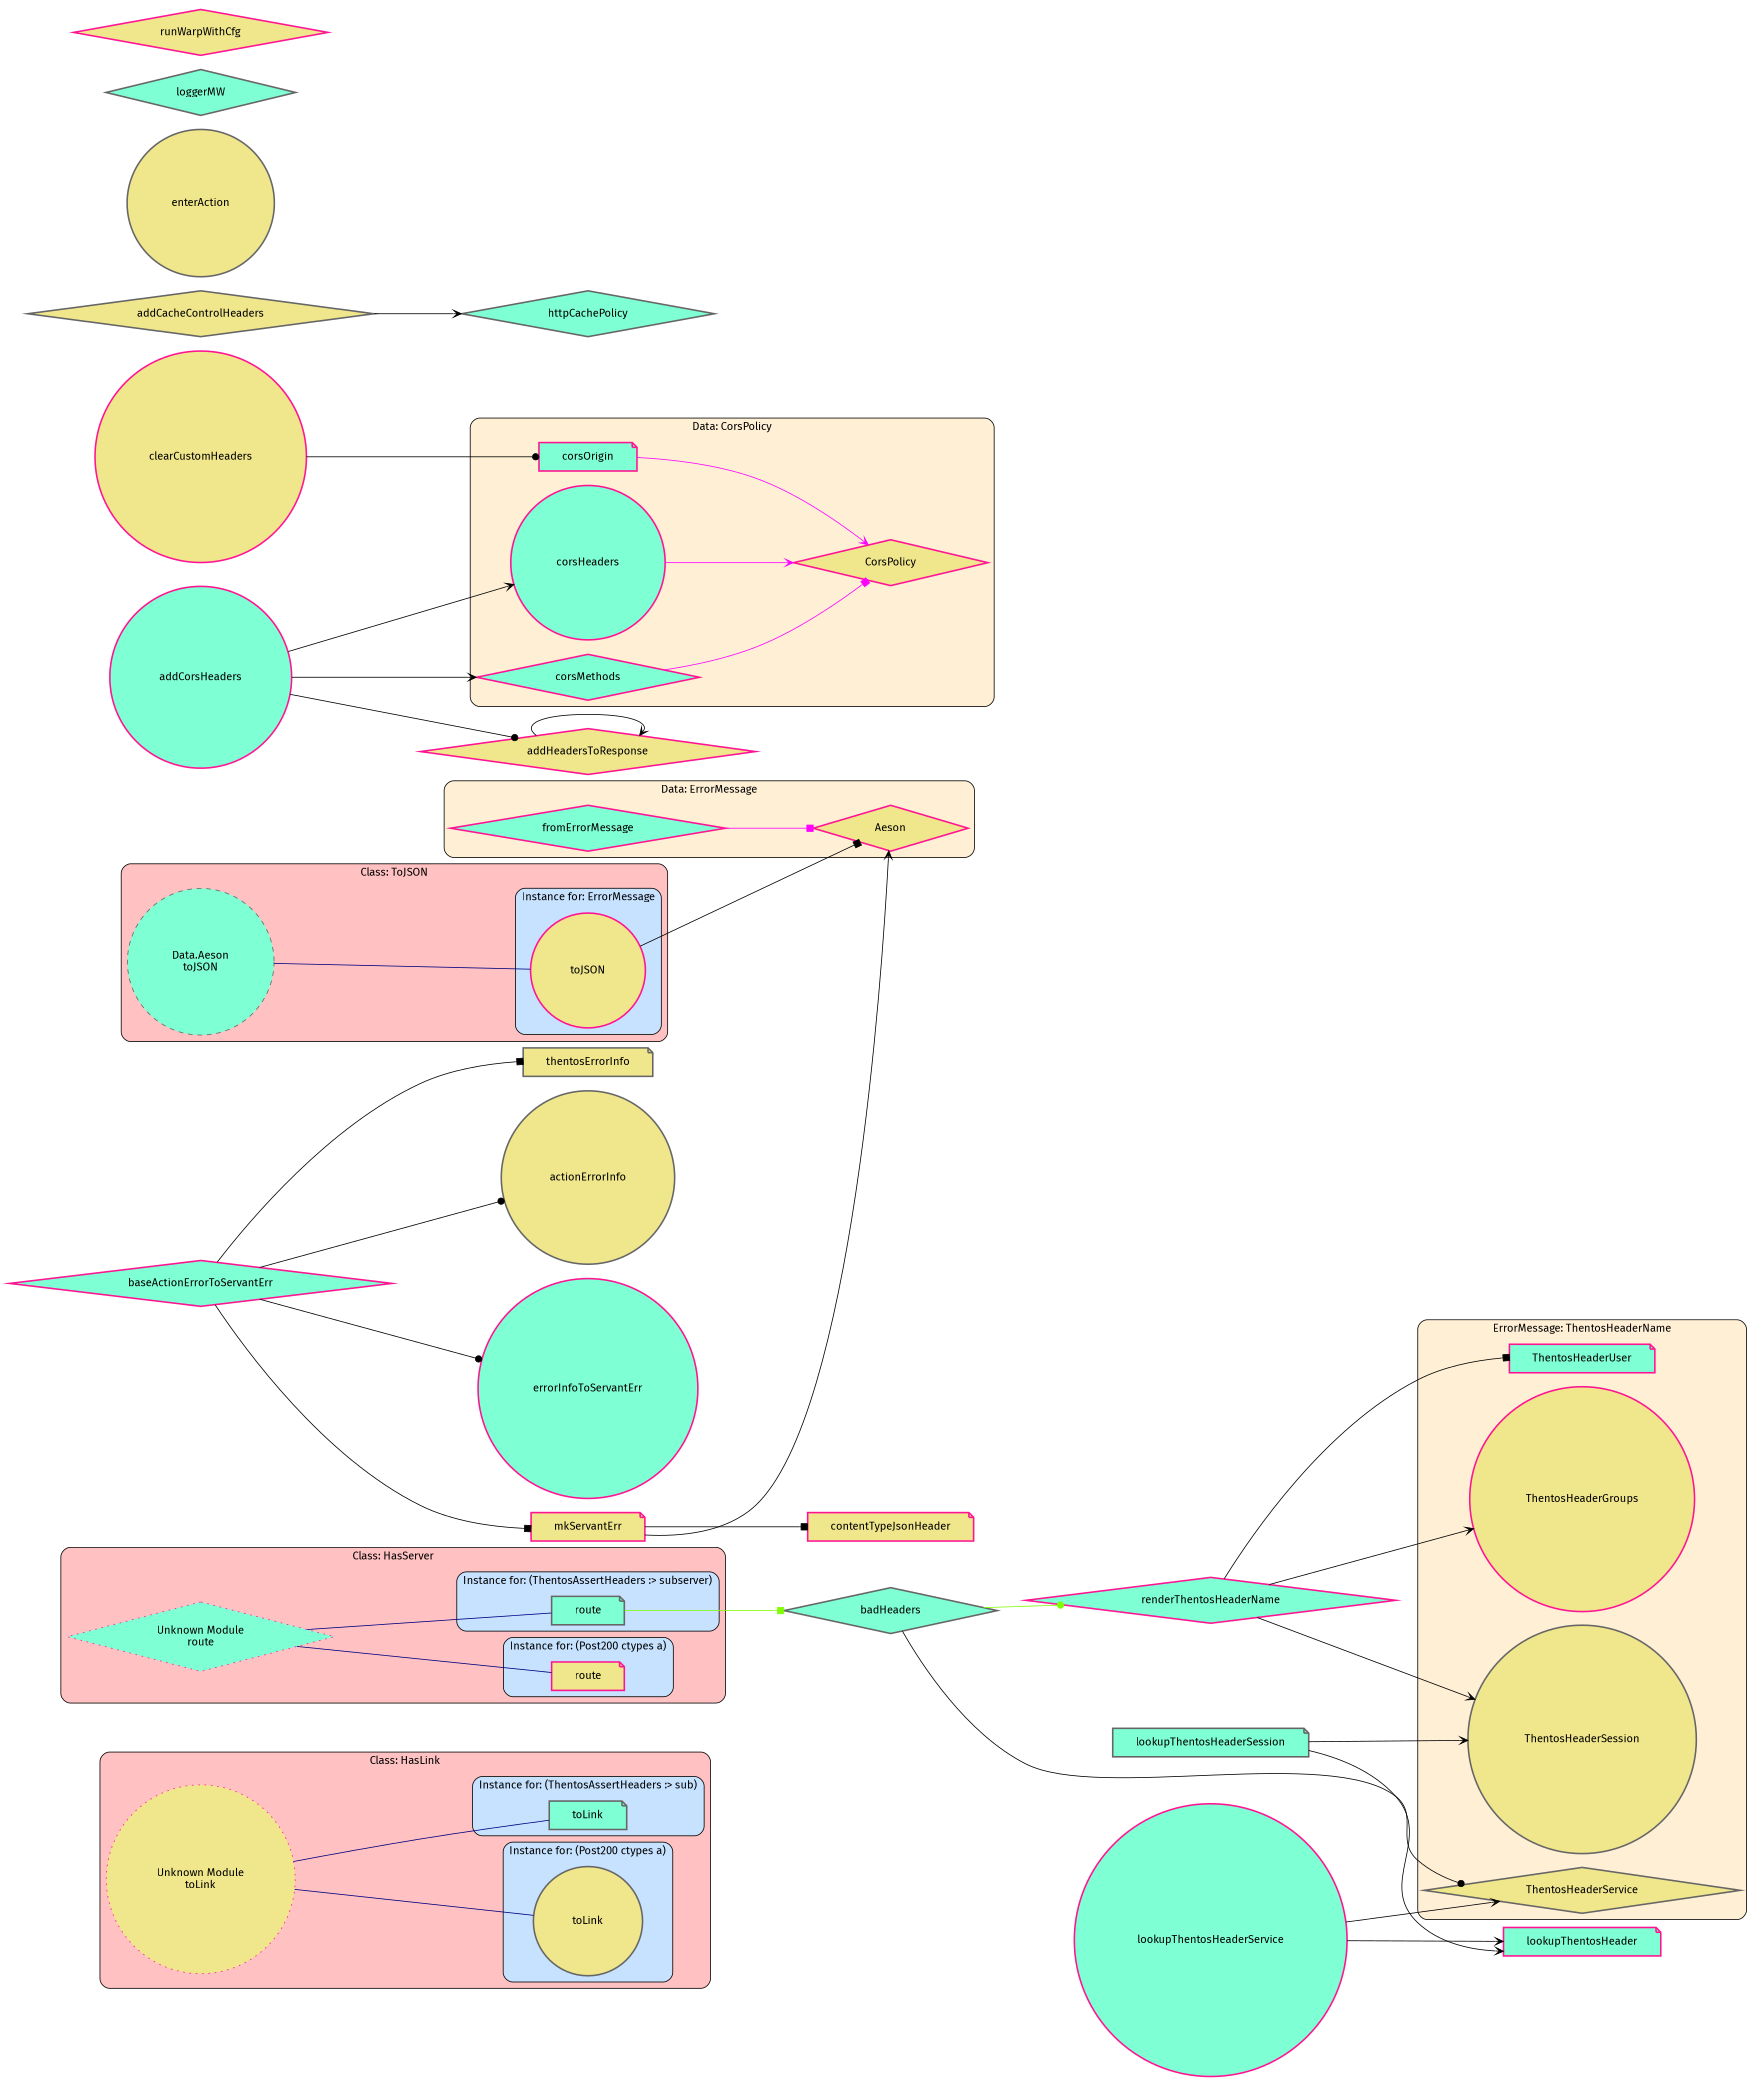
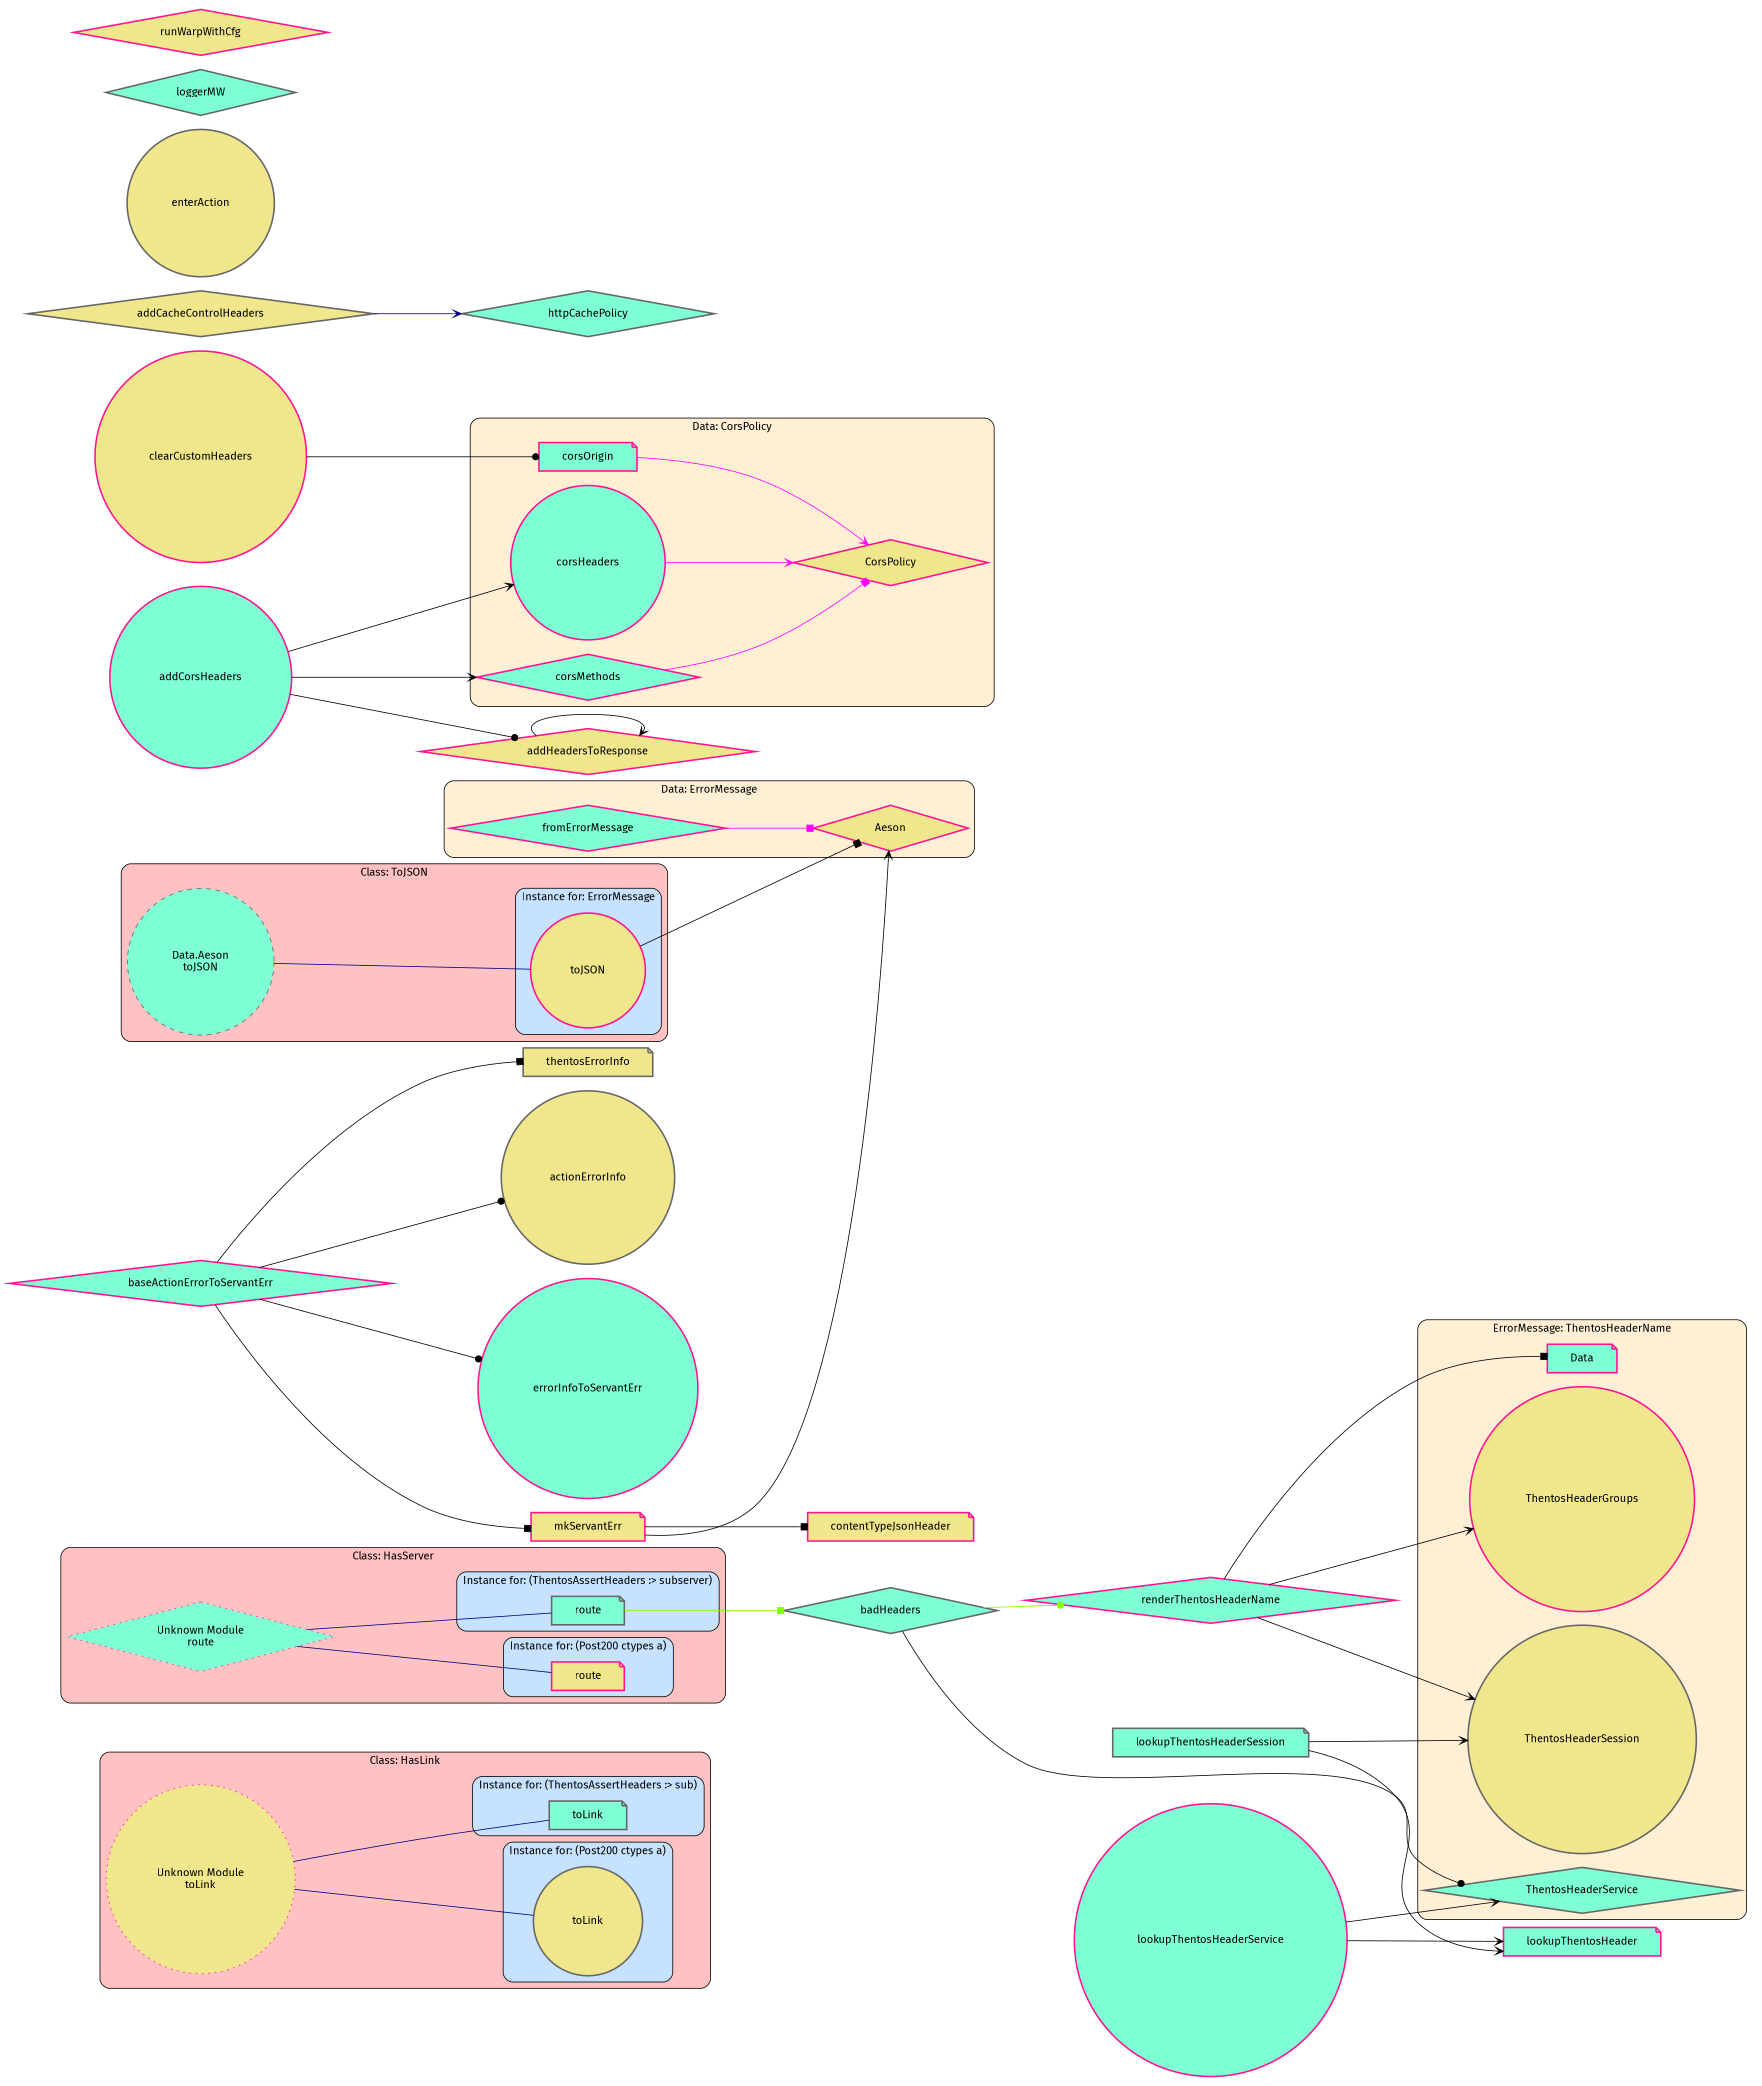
  digraph {
    fontname="Fira Sans"
    rankdir=LR
    node [color=deeppink fillcolor=aquamarine fontname="Fira Sans" margin="0.4,0.1" shape=diamond style="filled,bold"]
    edge [color=black fontname="Fira Sans" penwidth=1 arrowhead=vee]
    n1 [color=gray40 fillcolor=khaki label=toLink shape=circle]
    n2 [color=gray40 label=toLink shape=note]
    n3 [fillcolor=khaki label="Unknown Module\ntoLink" shape=circle style="filled,dotted"]
    n4 [fillcolor=khaki label=route shape=note]
    n5 [color=gray40 label=route shape=note]
    n6 [label="Unknown Module\nroute" style="filled,dotted"]
    n7 [fillcolor=khaki label=toJSON shape=circle]
    n8 [color=gray40 label="Data.Aeson\ntoJSON" shape=circle style="filled,dashed"]
    n9 [fillcolor=khaki label=CorsPolicy]
    n10 [label=corsHeaders shape=circle]
    n11 [label=corsMethods]
    n12 [label=corsOrigin shape=note]
    n13 [fillcolor=khaki label=Aeson]
    n14 [label=fromErrorMessage]
    n15 [fillcolor=khaki label=ThentosHeaderGroups shape=circle]
-   n16 [color=gray40 fillcolor=khaki label=ThentosHeaderService]
+   n16 [color=gray40 label=ThentosHeaderService]
    n17 [color=gray40 fillcolor=khaki label=ThentosHeaderSession shape=circle]
-   n18 [label=ThentosHeaderUser shape=note]
+   n18 [label=Data shape=note]
    n19 [color=gray40 label=badHeaders]
    n20 [label=renderThentosHeaderName]
    n21 [color=gray40 fillcolor=khaki label=actionErrorInfo shape=circle]
    n22 [color=gray40 fillcolor=khaki label=addCacheControlHeaders]
    n23 [color=gray40 label=httpCachePolicy]
    n24 [fillcolor=khaki label=addHeadersToResponse]
    n25 [label=addCorsHeaders shape=circle]
    n26 [label=baseActionErrorToServantErr]
    n27 [label=errorInfoToServantErr shape=circle]
    n28 [fillcolor=khaki label=mkServantErr shape=note]
    n29 [color=gray40 fillcolor=khaki label=thentosErrorInfo shape=note]
    n30 [fillcolor=khaki label=contentTypeJsonHeader shape=note]
    n31 [fillcolor=khaki label=clearCustomHeaders shape=circle]
    n32 [color=gray40 fillcolor=khaki label=enterAction shape=circle]
    n33 [color=gray40 label=loggerMW]
    n34 [label=lookupThentosHeader shape=note]
    n35 [label=lookupThentosHeaderService shape=circle]
    n36 [color=gray40 label=lookupThentosHeaderSession shape=note]
    n37 [fillcolor=khaki label=runWarpWithCfg]
    subgraph cluster_1 {
      fillcolor=rosybrown1
      label="Class: HasLink"
      style="filled,rounded"
      n3
      subgraph cluster_2 {
        fillcolor=slategray1
        label="Instance for: (Post200 ctypes a)"
        style="filled,rounded"
        n1
      }
      subgraph cluster_3 {
        fillcolor=slategray1
        label="Instance for: (ThentosAssertHeaders :> sub)"
        style="filled,rounded"
        n2
      }
    }
    subgraph cluster_4 {
      fillcolor=rosybrown1
      label="Class: HasServer"
      style="filled,rounded"
      n6
      subgraph cluster_5 {
        fillcolor=slategray1
        label="Instance for: (Post200 ctypes a)"
        style="filled,rounded"
        n4
      }
      subgraph cluster_6 {
        fillcolor=slategray1
        label="Instance for: (ThentosAssertHeaders :> subserver)"
        style="filled,rounded"
        n5
      }
    }
    subgraph cluster_7 {
      fillcolor=rosybrown1
      label="Class: ToJSON"
      style="filled,rounded"
      n8
      subgraph cluster_8 {
        fillcolor=slategray1
        label="Instance for: ErrorMessage"
        style="filled,rounded"
        n7
      }
    }
    subgraph cluster_9 {
      fillcolor=papayawhip
      label="Data: CorsPolicy"
      style="filled,rounded"
      n9
      n10
      n11
      n12
    }
    subgraph cluster_10 {
      fillcolor=papayawhip
      label="Data: ErrorMessage"
      style="filled,rounded"
      n13
      n14
    }
    subgraph cluster_11 {
      fillcolor=papayawhip
      label="ErrorMessage: ThentosHeaderName"
      style="filled,rounded"
      n15
      n16
      n17
      n18
    }
    n3 -> n1 [color=navy dir=none arrowhead=""]
    n3 -> n2 [color=navy dir=none arrowhead=""]
    n5 -> n19 [arrowhead=box color=chartreuse]
    n6 -> n4 [color=navy dir=none arrowhead=""]
    n6 -> n5 [color=navy dir=none arrowhead=""]
    n7 -> n13 [arrowhead=box]
    n8 -> n7 [color=navy dir=none arrowhead=""]
    n10 -> n9 [arrowtail=odot color=magenta]
    n11 -> n9 [arrowhead=box arrowtail=odot color=magenta]
    n12 -> n9 [arrowtail=odot color=magenta]
    n14 -> n13 [arrowhead=box arrowtail=odot color=magenta]
    n19 -> n16 [arrowhead=dot]
    n19 -> n20 [arrowhead=dot color=chartreuse]
    n20 -> n15
    n20 -> n17
    n20 -> n18 [arrowhead=box]
-   n22 -> n23
+   n22 -> n23 [color=navy]
    n24 -> n24
    n25 -> n10
    n25 -> n11
    n25 -> n24 [arrowhead=dot]
    n26 -> n21 [arrowhead=dot]
    n26 -> n27 [arrowhead=dot]
    n26 -> n28 [arrowhead=box]
    n26 -> n29 [arrowhead=box]
    n28 -> n13
    n28 -> n30 [arrowhead=box]
    n31 -> n12 [arrowhead=dot]
    n35 -> n16
    n35 -> n34
    n36 -> n17
    n36 -> n34
  }
